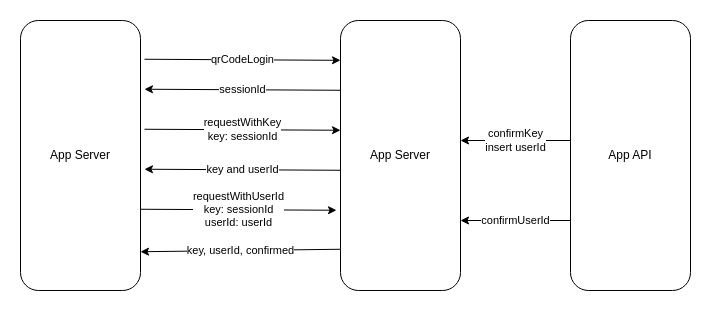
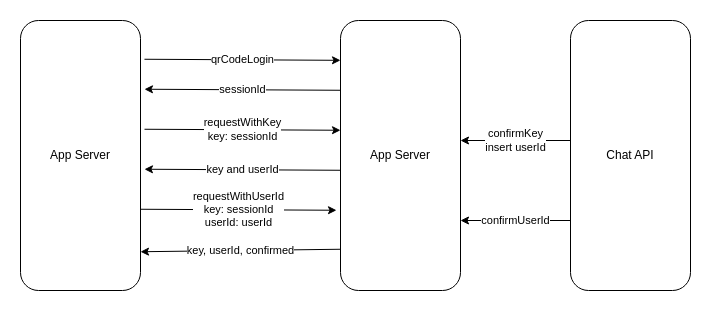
  <mxCell id="0" />
  <mxCell id="1" parent="0" />
  <mxCell id="2" value="App Server" style="rounded=1;whiteSpace=wrap;html=1;" vertex="1" parent="1"><mxGeometry x="20" y="20" width="120" height="270" as="geometry" /></mxCell>
  <mxCell id="3" value="App Server" style="rounded=1;whiteSpace=wrap;html=1;" vertex="1" parent="1"><mxGeometry x="340" y="20" width="120" height="270" as="geometry" /></mxCell>
  <mxCell id="4" value="qrCodeLogin" style="endArrow=classic;html=1;rounded=0;entryX=-0.033;entryY=0.124;entryDx=0;entryDy=0;entryPerimeter=0;" edge="1" parent="1"><mxGeometry width="50" height="50" relative="1" as="geometry"><mxPoint x="143.96" y="58.75" as="sourcePoint" /><mxPoint x="340" y="59.83" as="targetPoint" /></mxGeometry></mxCell>
  <mxCell id="5" value="sessionId" style="endArrow=classic;html=1;rounded=0;exitX=-0.033;exitY=0.359;exitDx=0;exitDy=0;exitPerimeter=0;" edge="1" parent="1"><mxGeometry width="50" height="50" relative="1" as="geometry"><mxPoint x="340" y="89.78" as="sourcePoint" /><mxPoint x="143.96" y="88.75" as="targetPoint" /></mxGeometry></mxCell>
  <mxCell id="6" value="requestWithKey&lt;div&gt;key: sessionId&lt;/div&gt;" style="endArrow=classic;html=1;rounded=0;entryX=-0.033;entryY=0.124;entryDx=0;entryDy=0;entryPerimeter=0;" edge="1" parent="1"><mxGeometry width="50" height="50" relative="1" as="geometry"><mxPoint x="144" y="128.75" as="sourcePoint" /><mxPoint x="340" y="129.75" as="targetPoint" /></mxGeometry></mxCell>
- <mxCell id="7" value="App API" style="rounded=1;whiteSpace=wrap;html=1;" vertex="1" parent="1"><mxGeometry x="570" y="20" width="120" height="270" as="geometry" /></mxCell>
+ <mxCell id="7" value="Chat API" style="rounded=1;whiteSpace=wrap;html=1;" vertex="1" parent="1"><mxGeometry x="570" y="20" width="120" height="270" as="geometry" /></mxCell>
  <mxCell id="8" value="confirmKey&lt;div&gt;insert userId&lt;/div&gt;" style="endArrow=classic;html=1;rounded=0;" edge="1" parent="1"><mxGeometry width="50" height="50" relative="1" as="geometry"><mxPoint x="570" y="140" as="sourcePoint" /><mxPoint x="460" y="140" as="targetPoint" /></mxGeometry></mxCell>
  <mxCell id="9" value="key and userId" style="endArrow=classic;html=1;rounded=0;exitX=-0.033;exitY=0.359;exitDx=0;exitDy=0;exitPerimeter=0;" edge="1" parent="1"><mxGeometry width="50" height="50" relative="1" as="geometry"><mxPoint x="340" y="169.78" as="sourcePoint" /><mxPoint x="143.96" y="168.75" as="targetPoint" /></mxGeometry></mxCell>
  <mxCell id="10" value="requestWithUserId&lt;div&gt;key: sessionId&lt;/div&gt;&lt;div&gt;userId: userId&lt;/div&gt;" style="endArrow=classic;html=1;rounded=0;entryX=-0.033;entryY=0.124;entryDx=0;entryDy=0;entryPerimeter=0;" edge="1" parent="1"><mxGeometry width="50" height="50" relative="1" as="geometry"><mxPoint x="140" y="208.75" as="sourcePoint" /><mxPoint x="336" y="209.75" as="targetPoint" /></mxGeometry></mxCell>
  <mxCell id="11" value="confirmUserId" style="endArrow=classic;html=1;rounded=0;" edge="1" parent="1"><mxGeometry width="50" height="50" relative="1" as="geometry"><mxPoint x="570" y="220" as="sourcePoint" /><mxPoint x="460" y="220" as="targetPoint" /></mxGeometry></mxCell>
  <mxCell id="12" value="key, userId, confirmed" style="endArrow=classic;html=1;rounded=0;entryX=1;entryY=0.75;entryDx=0;entryDy=0;" edge="1" parent="1"><mxGeometry width="50" height="50" relative="1" as="geometry"><mxPoint x="340" y="248.75" as="sourcePoint" /><mxPoint x="140" y="251.25" as="targetPoint" /></mxGeometry></mxCell>
